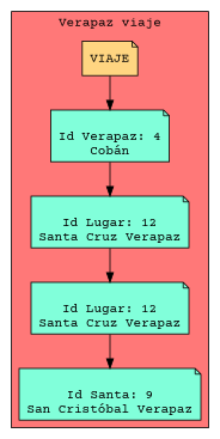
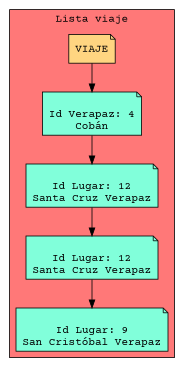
  digraph {
    fontname="Courier Prime"
    node [fillcolor="#81FFDA" fontname="Courier Prime" shape=note style=filled]
    edge [fontname="Courier Prime"]
    n1 [fillcolor="#FFD581" label=VIAJE]
    n2 [label="\nId Verapaz: 4\nCobán"]
    n3 [label="\nId Lugar: 12\nSanta Cruz Verapaz"]
    n4 [label="\nId Lugar: 12\nSanta Cruz Verapaz"]
-   n5 [label="\nId Santa: 9\nSan Cristóbal Verapaz"]
+   n5 [label="\nId Lugar: 9\nSan Cristóbal Verapaz"]
    subgraph cluster_1 {
      bgcolor="#FF7878"
-     label=" Verapaz viaje "
+     label=" Lista viaje "
      n1
      n2
      n3
      n4
      n5
    }
    n1 -> n2
    n2 -> n3
    n3 -> n4
    n4 -> n5
  }
